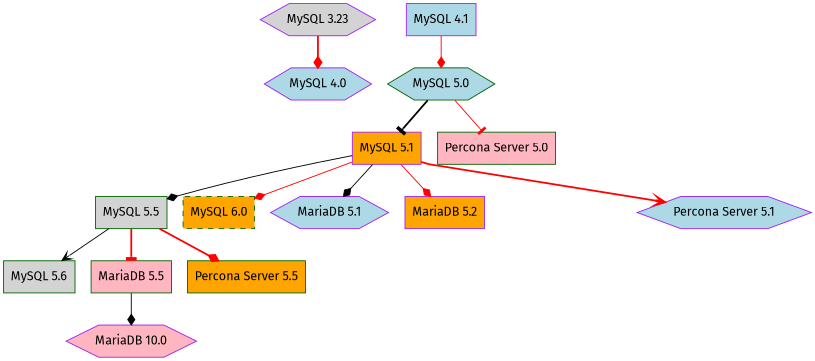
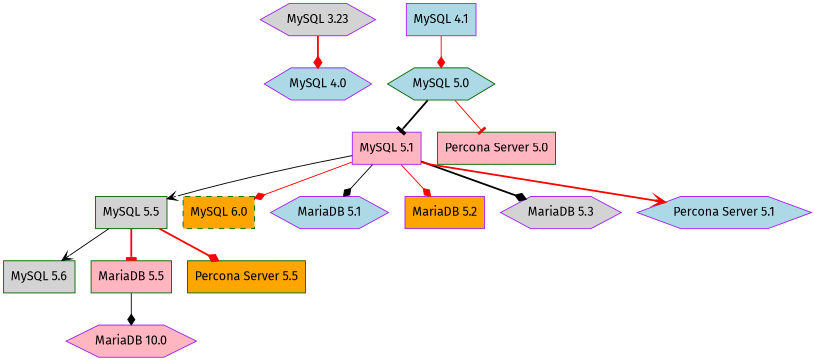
  digraph {
    fontname="Fira Sans"
    node [color=purple fillcolor=lightblue fontname="Fira Sans" shape=box style=filled]
    edge [arrowhead=diamond color=red fontname="Fira Sans" style=solid]
    "MySQL 3.23" [fillcolor=lightgrey shape=hexagon]
    "MySQL 4.0" [shape=hexagon]
    "MySQL 5.0" [color=darkgreen shape=hexagon]
    "MySQL 4.1"
-   "MySQL 5.1" [fillcolor=orange]
+   "MySQL 5.1" [fillcolor=lightpink]
    "Percona Server 5.0" [color=darkgreen fillcolor=lightpink]
    "MySQL 5.5" [color=darkgreen fillcolor=lightgrey]
    "MySQL 6.0" [color=darkgreen fillcolor=orange style="dashed,filled"]
    "MariaDB 5.1" [shape=hexagon]
    "MariaDB 5.2" [fillcolor=orange]
+   "MariaDB 5.3" [fillcolor=lightgrey shape=hexagon]
    "Percona Server 5.1" [shape=hexagon]
    "MySQL 5.6" [color=darkgreen fillcolor=lightgrey]
    "MariaDB 5.5" [color=darkgreen fillcolor=lightpink]
    "Percona Server 5.5" [color=darkgreen fillcolor=orange]
    "MariaDB 10.0" [fillcolor=lightpink shape=hexagon]
    "MySQL 3.23" -> "MySQL 4.0" [style=bold]
    "MySQL 5.0" -> "MySQL 5.1" [arrowhead=tee color=black style=bold]
    "MySQL 5.0" -> "Percona Server 5.0" [arrowhead=tee]
    "MySQL 4.1" -> "MySQL 5.0"
-   "MySQL 5.1" -> "MySQL 5.5" [color=black]
+   "MySQL 5.1" -> "MySQL 5.5" [arrowhead=vee color=black]
    "MySQL 5.1" -> "MySQL 6.0"
    "MySQL 5.1" -> "MariaDB 5.1" [color=black]
    "MySQL 5.1" -> "MariaDB 5.2"
+   "MySQL 5.1" -> "MariaDB 5.3" [color=black style=bold]
    "MySQL 5.1" -> "Percona Server 5.1" [arrowhead=vee style=bold]
    "MySQL 5.5" -> "MySQL 5.6" [arrowhead=vee color=black]
    "MySQL 5.5" -> "MariaDB 5.5" [arrowhead=tee style=bold]
    "MySQL 5.5" -> "Percona Server 5.5" [style=bold]
    "MariaDB 5.5" -> "MariaDB 10.0" [color=black]
  }
